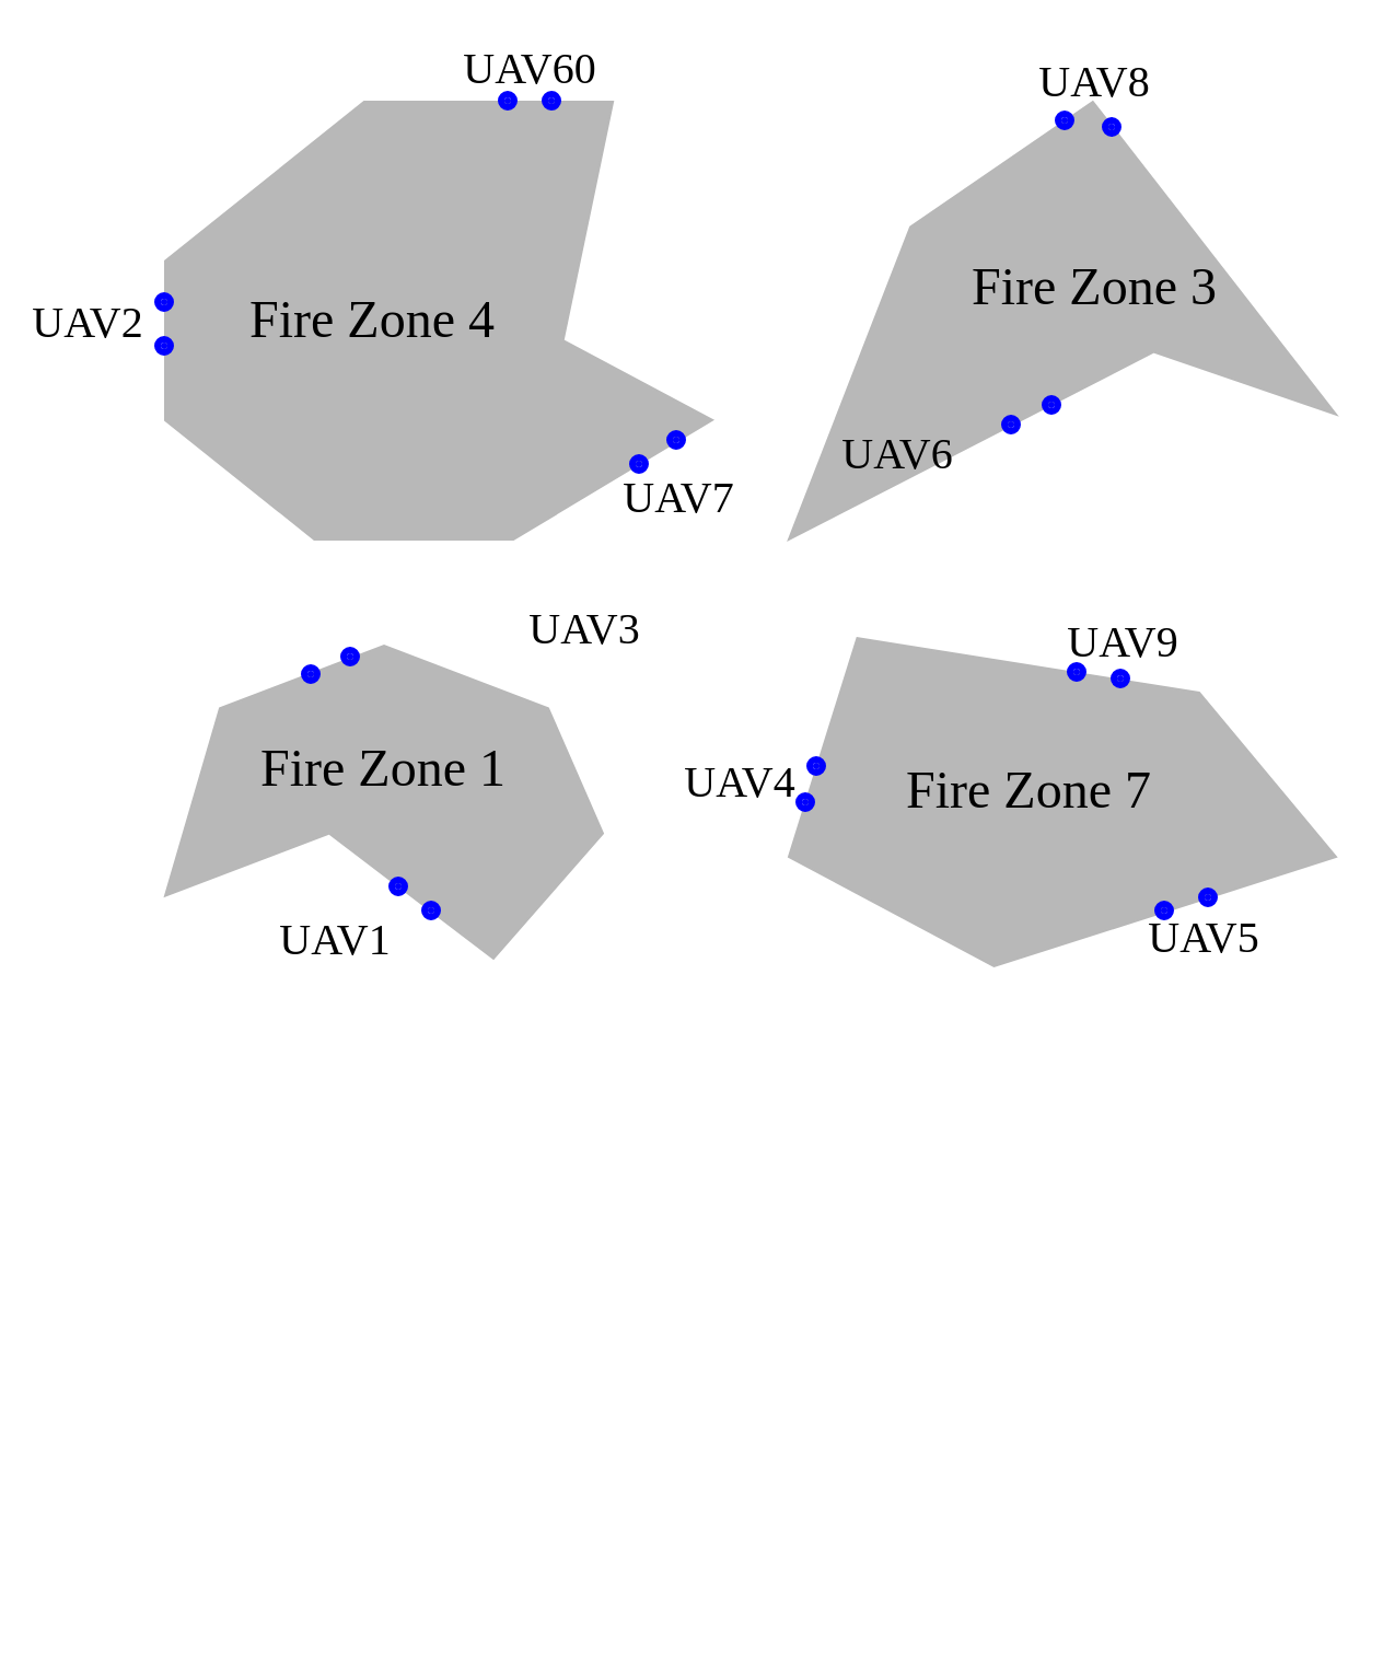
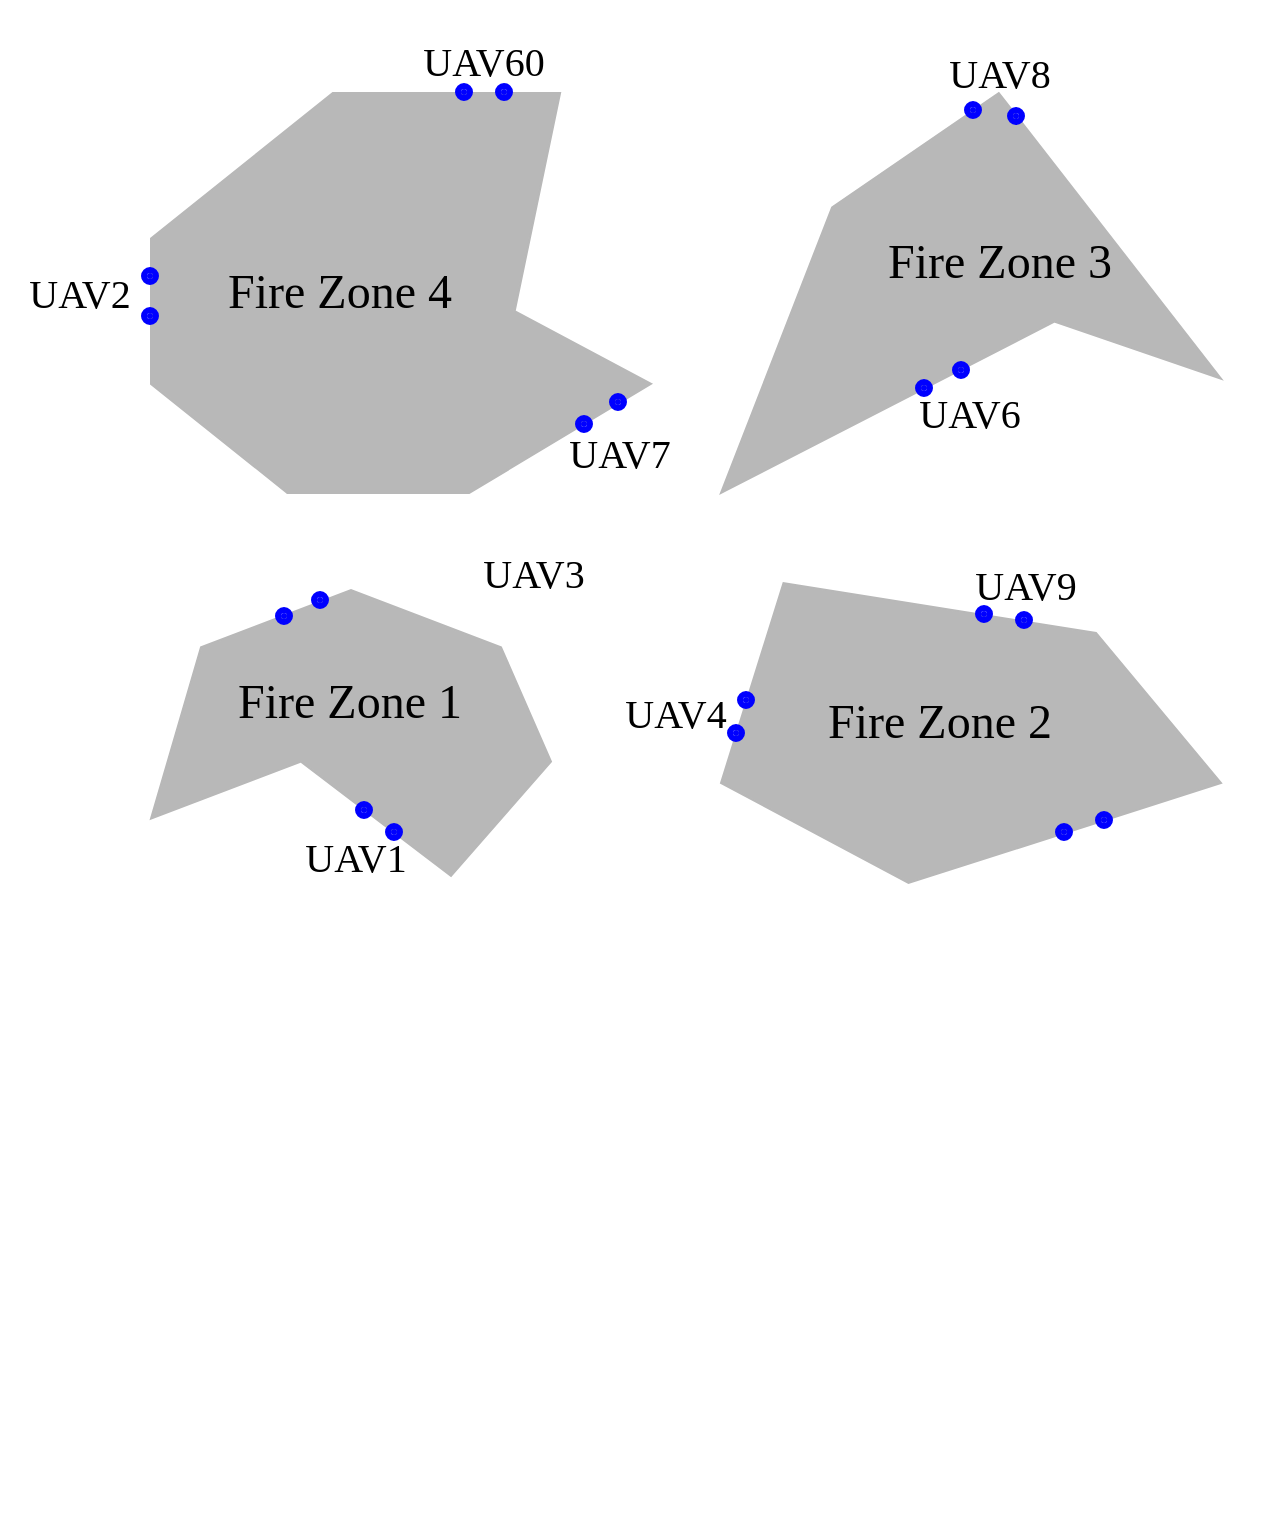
  <mxCell id="0" />
  <mxCell id="1" parent="0" />
  <mxCell id="2" value="" style="group" vertex="1" connectable="0" parent="1"><mxGeometry x="360" y="266" width="250" height="200" as="geometry" /></mxCell>
  <mxCell id="3" value="" style="shape=stencil(vVbhboMgEH4a/i4K6ebfxW3vgZROUgoGaLu+fQ9vXWQrrWvUqBHuPr7vLt5dJKz2Le8koUVL2BuhtIIHdsdkx30nRUDTgTvFGy3R44OzW3lU6/B9XplWOhWil72T4hUw8f5ZsFpYY4BNWeMTyC/gAA4iXBngLL5QpEDxU7LrQHcng3RoLdFK6MfDKk+rRXTKZbJJVS65zZ3NbDppPuVCNTCXTjmZCqsBkOuxAarhYvvp7N6sx8TsYv/f7r90ZKTjZEzMmYAGoI11cnzIG6U1jqfxnwbxwmrrwIDvPg9CWVPF619fOoYwGVnH44z9g7uKvpzZ2YO8U2TX1W+yamUGrGkxrCZiZQnry0Ss1SyxPies9GFWoa3PF2umLACcqYwJO+I+vg8k06Cw6N34q9F7zg==);whiteSpace=wrap;html=1;fillColor=none;strokeColor=none;" vertex="1" parent="2"><mxGeometry width="250" height="200" as="geometry" /></mxCell>
- <mxCell id="4" value="&lt;font face=&quot;Times New Roman&quot; style=&quot;font-size: 24px&quot;&gt;Fire Zone 7&lt;/font&gt;" style="text;html=1;strokeColor=none;fillColor=none;align=center;verticalAlign=middle;whiteSpace=wrap;rounded=0;" vertex="1" parent="2"><mxGeometry x="10" y="50" width="200" height="90" as="geometry" /></mxCell>
+ <mxCell id="4" value="&lt;font face=&quot;Times New Roman&quot; style=&quot;font-size: 24px&quot;&gt;Fire Zone 2&lt;/font&gt;" style="text;html=1;strokeColor=none;fillColor=none;align=center;verticalAlign=middle;whiteSpace=wrap;rounded=0;" vertex="1" parent="2"><mxGeometry x="10" y="50" width="200" height="90" as="geometry" /></mxCell>
  <mxCell id="5" value="" style="ellipse;whiteSpace=wrap;html=1;aspect=fixed;strokeWidth=6;fillColor=#0000FF;strokeColor=#0000FF;" vertex="1" parent="2"><mxGeometry x="6" y="98.5" width="3" height="3" as="geometry" /></mxCell>
  <mxCell id="6" value="" style="ellipse;whiteSpace=wrap;html=1;aspect=fixed;strokeWidth=6;fillColor=#0000FF;strokeColor=#0000FF;" vertex="1" parent="2"><mxGeometry x="11" y="82" width="3" height="3" as="geometry" /></mxCell>
  <mxCell id="7" value="" style="ellipse;whiteSpace=wrap;html=1;aspect=fixed;strokeWidth=6;fillColor=#0000FF;strokeColor=#0000FF;" vertex="1" parent="2"><mxGeometry x="170" y="148" width="3" height="3" as="geometry" /></mxCell>
  <mxCell id="8" value="" style="ellipse;whiteSpace=wrap;html=1;aspect=fixed;strokeWidth=6;fillColor=#0000FF;strokeColor=#0000FF;" vertex="1" parent="2"><mxGeometry x="190" y="142" width="3" height="3" as="geometry" /></mxCell>
  <mxCell id="9" value="" style="ellipse;whiteSpace=wrap;html=1;aspect=fixed;strokeWidth=6;fillColor=#0000FF;strokeColor=#0000FF;" vertex="1" parent="2"><mxGeometry x="130" y="39" width="3" height="3" as="geometry" /></mxCell>
  <mxCell id="10" value="" style="ellipse;whiteSpace=wrap;html=1;aspect=fixed;strokeWidth=6;fillColor=#0000FF;strokeColor=#0000FF;" vertex="1" parent="2"><mxGeometry x="150" y="42" width="3" height="3" as="geometry" /></mxCell>
- <mxCell id="11" value="&lt;font face=&quot;Times New Roman&quot; style=&quot;font-size: 20px&quot;&gt;UAV5&lt;/font&gt;" style="text;html=1;strokeColor=none;fillColor=none;align=center;verticalAlign=middle;whiteSpace=wrap;rounded=0;" vertex="1" parent="2"><mxGeometry x="170" y="151" width="40" height="20" as="geometry" /></mxCell>
  <mxCell id="12" value="&lt;font face=&quot;Times New Roman&quot; style=&quot;font-size: 20px&quot;&gt;UAV9&lt;/font&gt;" style="text;html=1;strokeColor=none;fillColor=none;align=center;verticalAlign=middle;whiteSpace=wrap;rounded=0;" vertex="1" parent="2"><mxGeometry x="133" y="16" width="40" height="20" as="geometry" /></mxCell>
  <mxCell id="13" value="" style="group" vertex="1" connectable="0" parent="1"><mxGeometry x="50" y="266" width="250" height="200" as="geometry" /></mxCell>
  <mxCell id="14" value="" style="shape=stencil(vVbbcoMgEP0aXjsKufWxY9P/QEIqEwIO2iT9+y5iWkmDtRlw1JHL8Zyzs+yOiBRNRWuOcFYh8oowXsMDs7Ob5Zmb0qbmrHVrJ2oELSV3O01r9IGfxa7tCYSquBGt3SVblL0Axt7fA1IwrRSwCa0aD3IDHMBBhAoFnNnFifS2Pr1ZDbpH3nLTe3erCL89rPK0nEUnnycaX+UaW+pokun48eQznYFUOnk0FVIAIFRjA1RJ2eHd6A+1m+LZ2Pofr7+bnuE3lCmmA44GoL02fLrnvZDS9afpuXF4pqU2sODeXRwIk3Jjr3+l2lqIRlZT22R/4e6ir98c9Yn/5A17ecNj6qOsUqgBq392l5FYFx7rIhLr2mNdRWJ9TuJ1kyRbd/vZA6xM6iZcWIEjDODAKY5YvX/jOyOBZgKDbtv9GHU7Xw==);whiteSpace=wrap;html=1;fillColor=none;strokeColor=none;" vertex="1" parent="13"><mxGeometry width="250" height="200" as="geometry" /></mxCell>
  <mxCell id="15" value="&lt;font face=&quot;Times New Roman&quot; style=&quot;font-size: 24px&quot;&gt;Fire Zone 1&lt;/font&gt;" style="text;html=1;strokeColor=none;fillColor=none;align=center;verticalAlign=middle;whiteSpace=wrap;rounded=0;" vertex="1" parent="13"><mxGeometry x="25" y="40" width="200" height="90" as="geometry" /></mxCell>
  <mxCell id="16" value="" style="ellipse;whiteSpace=wrap;html=1;aspect=fixed;strokeWidth=6;fillColor=#0000FF;strokeColor=#0000FF;" vertex="1" parent="13"><mxGeometry x="130" y="137" width="3" height="3" as="geometry" /></mxCell>
  <mxCell id="17" value="" style="ellipse;whiteSpace=wrap;html=1;aspect=fixed;strokeWidth=6;fillColor=#0000FF;strokeColor=#0000FF;" vertex="1" parent="13"><mxGeometry x="145" y="148" width="3" height="3" as="geometry" /></mxCell>
  <mxCell id="18" value="" style="ellipse;whiteSpace=wrap;html=1;aspect=fixed;strokeWidth=6;fillColor=#0000FF;strokeColor=#0000FF;" vertex="1" parent="13"><mxGeometry x="90" y="40" width="3" height="3" as="geometry" /></mxCell>
  <mxCell id="19" value="" style="ellipse;whiteSpace=wrap;html=1;aspect=fixed;strokeWidth=6;fillColor=#0000FF;strokeColor=#0000FF;" vertex="1" parent="13"><mxGeometry x="108" y="32" width="3" height="3" as="geometry" /></mxCell>
- <mxCell id="20" value="&lt;font face=&quot;Times New Roman&quot; style=&quot;font-size: 20px&quot;&gt;UAV1&lt;/font&gt;" style="text;html=1;strokeColor=none;fillColor=none;align=center;verticalAlign=middle;whiteSpace=wrap;rounded=0;" vertex="1" parent="13"><mxGeometry x="83" y="152" width="40" height="20" as="geometry" /></mxCell>
+ <mxCell id="20" value="&lt;font face=&quot;Times New Roman&quot; style=&quot;font-size: 20px&quot;&gt;UAV1&lt;/font&gt;" style="text;html=1;strokeColor=none;fillColor=none;align=center;verticalAlign=middle;whiteSpace=wrap;rounded=0;" vertex="1" parent="13"><mxGeometry x="108" y="152" width="40" height="20" as="geometry" /></mxCell>
  <mxCell id="21" value="&lt;font face=&quot;Times New Roman&quot; style=&quot;font-size: 20px&quot;&gt;UAV3&lt;/font&gt;" style="text;html=1;strokeColor=none;fillColor=none;align=center;verticalAlign=middle;whiteSpace=wrap;rounded=0;" vertex="1" parent="13"><mxGeometry x="196.5" y="10" width="40" height="20" as="geometry" /></mxCell>
  <mxCell id="22" value="" style="group" vertex="1" connectable="0" parent="1"><mxGeometry x="360" y="46" width="250" height="200" as="geometry" /></mxCell>
  <mxCell id="23" value="" style="group" vertex="1" connectable="0" parent="22"><mxGeometry width="250" height="200" as="geometry" /></mxCell>
  <mxCell id="24" value="" style="shape=stencil(vVZRUsMgED0Nv04CVu2nE/UeJKWGKYUMYKu3d8laDVpi2iGZJBNgH+/tzu6SEFa5lneC0KIl7IlQeg8PzI44W+OMu040HpcO3EpeK4EW563ZiaPc+K/9UrfCSh+s7JkUj4AJ9/eAVY3RGtik0S6C/AIO4CDCpQbO4h1FChT/iGYd6O6FFxZXS1wl9OVqlZvVIjrlMtHEKqfY5o5mNp04nnKhGphLp8ymwioApHpsgKp5s3u15k1vpvhsQ/+P9198ZMTHyRSfEw4NQFtjxXSXt1IpPJ6mpwbxjVHGwgK++zgIZfVDuC7KdHAhG1nHwxn7B3cWfdqzNwfxkzYapY2OqY+yKqkHrHExjCb8Ata7iPU2E+s6Yl1lYj37mbiCtVHGpYs1URYATlRGxo74H987kmhQGPRm/NXoLZ8=);whiteSpace=wrap;html=1;fillColor=none;strokeColor=none;" vertex="1" parent="23"><mxGeometry width="250" height="200" as="geometry" /></mxCell>
  <mxCell id="25" value="&lt;font face=&quot;Times New Roman&quot; style=&quot;font-size: 24px&quot;&gt;Fire Zone 3&lt;/font&gt;" style="text;html=1;strokeColor=none;fillColor=none;align=center;verticalAlign=middle;whiteSpace=wrap;rounded=0;" vertex="1" parent="23"><mxGeometry x="40" y="40" width="200" height="90" as="geometry" /></mxCell>
  <mxCell id="26" value="" style="ellipse;whiteSpace=wrap;html=1;aspect=fixed;strokeWidth=6;fillColor=#0000FF;strokeColor=#0000FF;" vertex="1" parent="23"><mxGeometry x="100" y="146" width="3" height="3" as="geometry" /></mxCell>
  <mxCell id="27" value="" style="ellipse;whiteSpace=wrap;html=1;aspect=fixed;strokeWidth=6;fillColor=#0000FF;strokeColor=#0000FF;" vertex="1" parent="23"><mxGeometry x="118.5" y="137" width="3" height="3" as="geometry" /></mxCell>
  <mxCell id="28" value="" style="ellipse;whiteSpace=wrap;html=1;aspect=fixed;strokeWidth=6;fillColor=#0000FF;strokeColor=#0000FF;" vertex="1" parent="23"><mxGeometry x="146" y="10" width="3" height="3" as="geometry" /></mxCell>
  <mxCell id="29" value="" style="ellipse;whiteSpace=wrap;html=1;aspect=fixed;strokeWidth=6;fillColor=#0000FF;strokeColor=#0000FF;" vertex="1" parent="23"><mxGeometry x="124.5" y="7" width="3" height="3" as="geometry" /></mxCell>
- <mxCell id="30" value="&lt;font face=&quot;Times New Roman&quot; style=&quot;font-size: 20px&quot;&gt;UAV6&lt;/font&gt;" style="text;html=1;strokeColor=none;fillColor=none;align=center;verticalAlign=middle;whiteSpace=wrap;rounded=0;" vertex="1" parent="23"><mxGeometry x="30" y="150" width="40" height="20" as="geometry" /></mxCell>
+ <mxCell id="30" value="&lt;font face=&quot;Times New Roman&quot; style=&quot;font-size: 20px&quot;&gt;UAV6&lt;/font&gt;" style="text;html=1;strokeColor=none;fillColor=none;align=center;verticalAlign=middle;whiteSpace=wrap;rounded=0;" vertex="1" parent="23"><mxGeometry x="105" y="150" width="40" height="20" as="geometry" /></mxCell>
  <mxCell id="31" value="" style="group" vertex="1" connectable="0" parent="1"><mxGeometry x="320" y="536" width="250" height="200" as="geometry" /></mxCell>
  <mxCell id="32" value="" style="group" vertex="1" connectable="0" parent="31"><mxGeometry x="-250" y="-490" width="260" height="200" as="geometry" /></mxCell>
  <mxCell id="33" value="" style="shape=stencil(vVZRcoMgED0Nvx2RtE0/Oza9BxpSmRBwwCbt7btI0hErVltwdBTYx3u7LrsjIoWpacNQntWIvKA8xxgeML34U2oaVrVu7Uw1p6VgzmJarY7swvftlYHLmmneWivZoewZMPb+HpCiUlICG1fSeJABsAcHEcolcGYfTiRz4p/erAHdE2uZvvruVlH++meVu/tVdPA60fgqt9hSR5NMx48Hr3QGUungaCqkAECoxnqoklbHN63e5X6Oz9rW/3T9DXrGoKPM8TrgUg90UJrNd/rAhXANan5yHL5SQmlYcO8uEJSTcmuvRbm2LkQja6jtsj9wo+jbnpM6s1DiNlPqk6yCyyDrZEwLWIlfEpPnaAHtYxpajJN8hK3H+hCJ9Wmsfv/NuonEWgllwhU7urVrH4HyiNgWfsd3jgS6FAw6s/vn6ixf);whiteSpace=wrap;html=1;fillColor=none;strokeColor=none;" vertex="1" parent="32"><mxGeometry x="5" width="250" height="200" as="geometry" /></mxCell>
  <mxCell id="34" value="&lt;font face=&quot;Times New Roman&quot; style=&quot;font-size: 24px&quot;&gt;Fire Zone 4&lt;/font&gt;" style="text;html=1;strokeColor=none;fillColor=none;align=center;verticalAlign=middle;whiteSpace=wrap;rounded=0;" vertex="1" parent="32"><mxGeometry y="55" width="200" height="90" as="geometry" /></mxCell>
  <mxCell id="35" value="" style="ellipse;whiteSpace=wrap;html=1;aspect=fixed;strokeWidth=6;fillColor=#0000FF;strokeColor=#0000FF;" vertex="1" parent="32"><mxGeometry x="220" y="164" width="3" height="3" as="geometry" /></mxCell>
  <mxCell id="36" value="" style="ellipse;whiteSpace=wrap;html=1;aspect=fixed;strokeWidth=6;fillColor=#0000FF;strokeColor=#0000FF;" vertex="1" parent="32"><mxGeometry x="237" y="153" width="3" height="3" as="geometry" /></mxCell>
  <mxCell id="37" value="" style="ellipse;whiteSpace=wrap;html=1;aspect=fixed;strokeWidth=6;fillColor=#0000FF;strokeColor=#0000FF;" vertex="1" parent="32"><mxGeometry x="180" y="-2" width="3" height="3" as="geometry" /></mxCell>
  <mxCell id="38" value="" style="ellipse;whiteSpace=wrap;html=1;aspect=fixed;strokeWidth=6;fillColor=#0000FF;strokeColor=#0000FF;" vertex="1" parent="32"><mxGeometry x="160" y="-2" width="3" height="3" as="geometry" /></mxCell>
  <mxCell id="39" value="" style="ellipse;whiteSpace=wrap;html=1;aspect=fixed;strokeWidth=6;fillColor=#0000FF;strokeColor=#0000FF;" vertex="1" parent="32"><mxGeometry x="3" y="90" width="3" height="3" as="geometry" /></mxCell>
  <mxCell id="40" value="" style="ellipse;whiteSpace=wrap;html=1;aspect=fixed;strokeWidth=6;fillColor=#0000FF;strokeColor=#0000FF;" vertex="1" parent="32"><mxGeometry x="3" y="110" width="3" height="3" as="geometry" /></mxCell>
  <mxCell id="41" value="&lt;font face=&quot;Times New Roman&quot; style=&quot;font-size: 20px&quot;&gt;UAV7&lt;/font&gt;" style="text;html=1;strokeColor=none;fillColor=none;align=center;verticalAlign=middle;whiteSpace=wrap;rounded=0;" vertex="1" parent="32"><mxGeometry x="220" y="170" width="40" height="20" as="geometry" /></mxCell>
  <mxCell id="42" value="&lt;font face=&quot;Times New Roman&quot; style=&quot;font-size: 20px&quot;&gt;UAV8&lt;/font&gt;" style="text;html=1;strokeColor=none;fillColor=none;align=center;verticalAlign=middle;whiteSpace=wrap;rounded=0;" vertex="1" parent="1"><mxGeometry x="480" width="40" height="20" as="geometry" y="26" /></mxCell>
  <mxCell id="43" value="&lt;font face=&quot;Times New Roman&quot; style=&quot;font-size: 20px&quot;&gt;UAV4&lt;/font&gt;" style="text;html=1;strokeColor=none;fillColor=none;align=center;verticalAlign=middle;whiteSpace=wrap;rounded=0;" vertex="1" parent="1"><mxGeometry x="318" y="346" width="40" height="20" as="geometry" /></mxCell>
  <mxCell id="44" value="&lt;font face=&quot;Times New Roman&quot; style=&quot;font-size: 20px&quot;&gt;UAV60&lt;/font&gt;" style="text;html=1;strokeColor=none;fillColor=none;align=center;verticalAlign=middle;whiteSpace=wrap;rounded=0;" vertex="1" parent="1"><mxGeometry x="222" y="20" width="40" height="20" as="geometry" /></mxCell>
  <mxCell id="45" value="&lt;font face=&quot;Times New Roman&quot; style=&quot;font-size: 20px&quot;&gt;UAV2&lt;/font&gt;" style="text;html=1;strokeColor=none;fillColor=none;align=center;verticalAlign=middle;whiteSpace=wrap;rounded=0;" vertex="1" parent="1"><mxGeometry x="20" y="136" width="40" height="20" as="geometry" /></mxCell>
